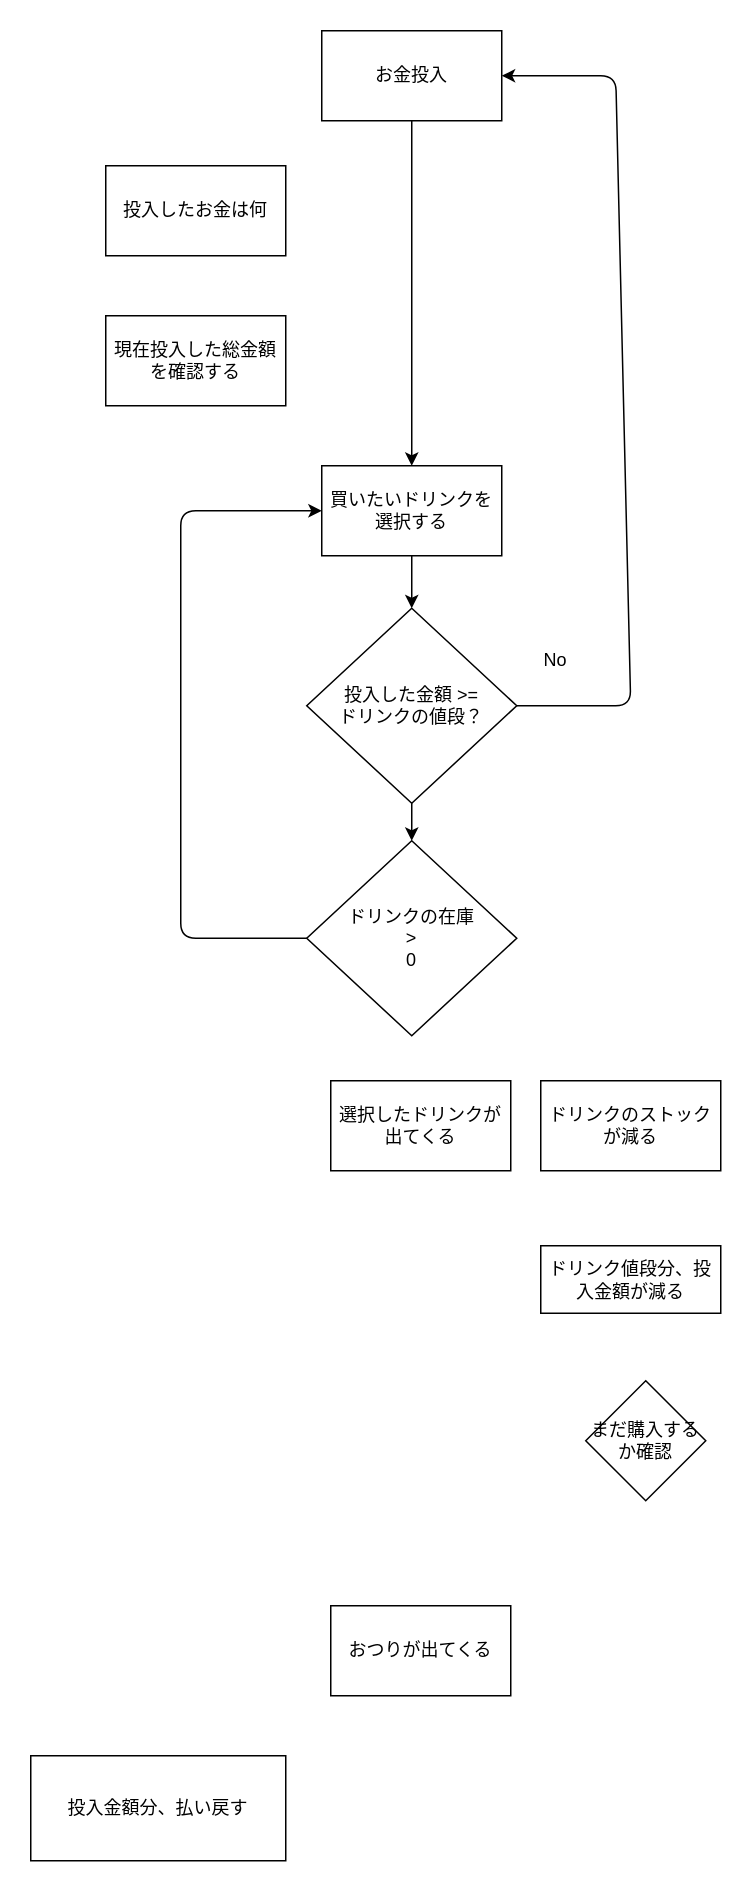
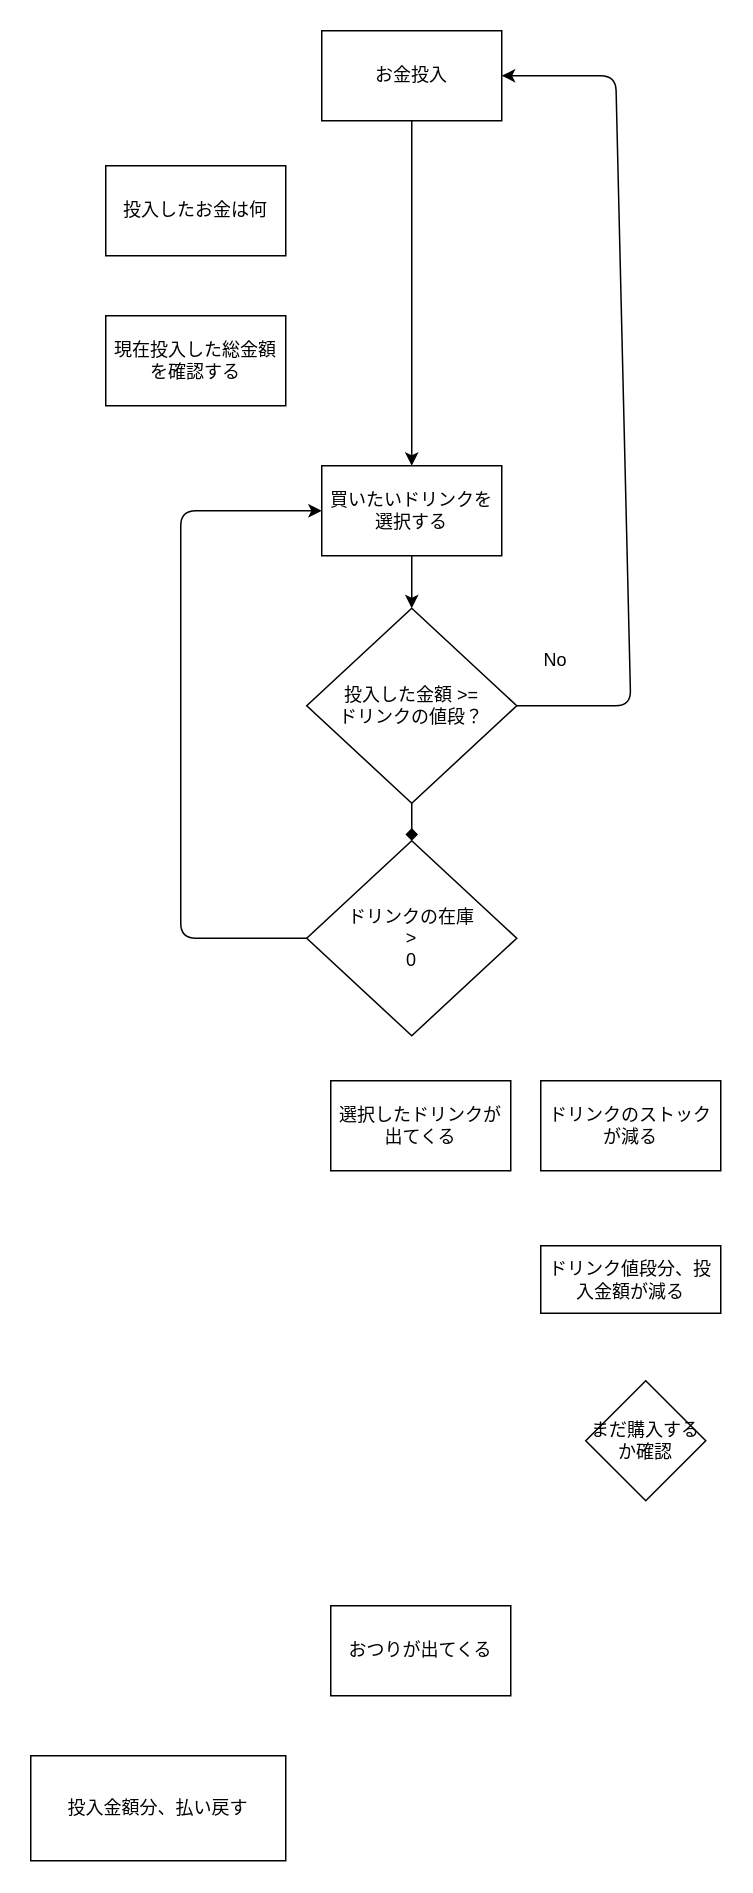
  <mxCell id="0" />
  <mxCell id="1" parent="0" />
  <mxCell id="2" value="お金投入" style="rounded=0;whiteSpace=wrap;html=1;" parent="1" vertex="1"><mxGeometry x="214" y="20" width="120" height="60" as="geometry" /></mxCell>
  <mxCell id="3" value="買いたいドリンクを選択する" style="rounded=0;whiteSpace=wrap;html=1;" parent="1" vertex="1"><mxGeometry x="214" y="310" width="120" height="60" as="geometry" /></mxCell>
  <mxCell id="4" value="選択したドリンクが出てくる" style="rounded=0;whiteSpace=wrap;html=1;" parent="1" vertex="1"><mxGeometry x="220" y="720" width="120" height="60" as="geometry" /></mxCell>
  <mxCell id="5" value="おつりが出てくる" style="rounded=0;whiteSpace=wrap;html=1;" parent="1" vertex="1"><mxGeometry x="220" y="1070" width="120" height="60" as="geometry" /></mxCell>
  <mxCell id="6" value="投入したお金は何" style="rounded=0;whiteSpace=wrap;html=1;" parent="1" vertex="1"><mxGeometry x="70" y="110" width="120" height="60" as="geometry" /></mxCell>
  <mxCell id="7" value="現在投入した総金額を確認する" style="rounded=0;whiteSpace=wrap;html=1;" parent="1" vertex="1"><mxGeometry x="70" y="210" width="120" height="60" as="geometry" /></mxCell>
  <mxCell id="8" value="ドリンクのストックが減る" style="rounded=0;whiteSpace=wrap;html=1;" parent="1" vertex="1"><mxGeometry x="360" y="720" width="120" height="60" as="geometry" /></mxCell>
  <mxCell id="9" value="ドリンク値段分、投入金額が減る" style="rounded=0;whiteSpace=wrap;html=1;" parent="1" vertex="1"><mxGeometry x="360" y="830" width="120" height="45" as="geometry" /></mxCell>
  <mxCell id="10" value="投入金額分、払い戻す" style="rounded=0;whiteSpace=wrap;html=1;" parent="1" vertex="1"><mxGeometry x="20" y="1170" width="170" height="70" as="geometry" /></mxCell>
  <mxCell id="11" value="まだ購入するか確認" style="rhombus;whiteSpace=wrap;html=1;" parent="1" vertex="1"><mxGeometry x="390" y="920" width="80" height="80" as="geometry" /></mxCell>
  <mxCell id="12" value="&lt;span&gt;投入した金額 &amp;gt;= &lt;br&gt;ドリンクの値段？&lt;/span&gt;" style="rhombus;whiteSpace=wrap;html=1;" vertex="1" parent="1"><mxGeometry x="204" y="405" width="140" height="130" as="geometry" /></mxCell>
  <mxCell id="13" value="&lt;span&gt;ドリンクの在庫&lt;br&gt;&amp;gt;&lt;br&gt;0&lt;br&gt;&lt;/span&gt;" style="rhombus;whiteSpace=wrap;html=1;" vertex="1" parent="1"><mxGeometry x="204" y="560" width="140" height="130" as="geometry" /></mxCell>
  <mxCell id="14" value="" style="endArrow=classic;html=1;exitX=1;exitY=0.5;exitDx=0;exitDy=0;entryX=1;entryY=0.5;entryDx=0;entryDy=0;" edge="1" parent="1" source="12" target="2"><mxGeometry width="50" height="50" relative="1" as="geometry"><mxPoint x="370" y="580" as="sourcePoint" /><mxPoint x="420" y="530" as="targetPoint" /><Array as="points"><mxPoint x="420" y="470" /><mxPoint x="410" y="50" /></Array></mxGeometry></mxCell>
  <mxCell id="15" value="No" style="text;html=1;strokeColor=none;fillColor=none;align=center;verticalAlign=middle;whiteSpace=wrap;rounded=0;" vertex="1" parent="1"><mxGeometry x="350" y="430" width="40" height="20" as="geometry" /></mxCell>
  <mxCell id="16" value="" style="endArrow=classic;html=1;entryX=0;entryY=0.5;entryDx=0;entryDy=0;exitX=0;exitY=0.5;exitDx=0;exitDy=0;" edge="1" parent="1" source="13" target="3"><mxGeometry width="50" height="50" relative="1" as="geometry"><mxPoint x="220" y="605" as="sourcePoint" /><mxPoint x="344" y="60" as="targetPoint" /><Array as="points"><mxPoint x="120" y="625" /><mxPoint x="120" y="340" /></Array></mxGeometry></mxCell>
  <mxCell id="17" value="" style="endArrow=classic;html=1;exitX=0.5;exitY=1;exitDx=0;exitDy=0;entryX=0.5;entryY=0;entryDx=0;entryDy=0;" edge="1" parent="1" source="3" target="12"><mxGeometry width="50" height="50" relative="1" as="geometry"><mxPoint x="370" y="380" as="sourcePoint" /><mxPoint x="420" y="330" as="targetPoint" /></mxGeometry></mxCell>
  <mxCell id="18" value="" style="endArrow=classic;html=1;exitX=0.5;exitY=1;exitDx=0;exitDy=0;entryX=0.5;entryY=0;entryDx=0;entryDy=0;" edge="1" parent="1" source="2" target="3"><mxGeometry width="50" height="50" relative="1" as="geometry"><mxPoint x="370" y="380" as="sourcePoint" /><mxPoint x="420" y="330" as="targetPoint" /></mxGeometry></mxCell>
- <mxCell id="19" value="" style="endArrow=classic;html=1;exitX=0.5;exitY=1;exitDx=0;exitDy=0;entryX=0.5;entryY=0;entryDx=0;entryDy=0;" edge="1" parent="1" source="12" target="13"><mxGeometry width="50" height="50" relative="1" as="geometry"><mxPoint x="284" y="380" as="sourcePoint" /><mxPoint x="284" y="415" as="targetPoint" /></mxGeometry></mxCell>
+ <mxCell id="19" value="" style="endArrow=diamond;html=1;exitX=0.5;exitY=1;exitDx=0;exitDy=0;entryX=0.5;entryY=0;entryDx=0;entryDy=0;" edge="1" parent="1" source="12" target="13"><mxGeometry width="50" height="50" relative="1" as="geometry"><mxPoint x="284" y="380" as="sourcePoint" /><mxPoint x="284" y="415" as="targetPoint" /></mxGeometry></mxCell>
